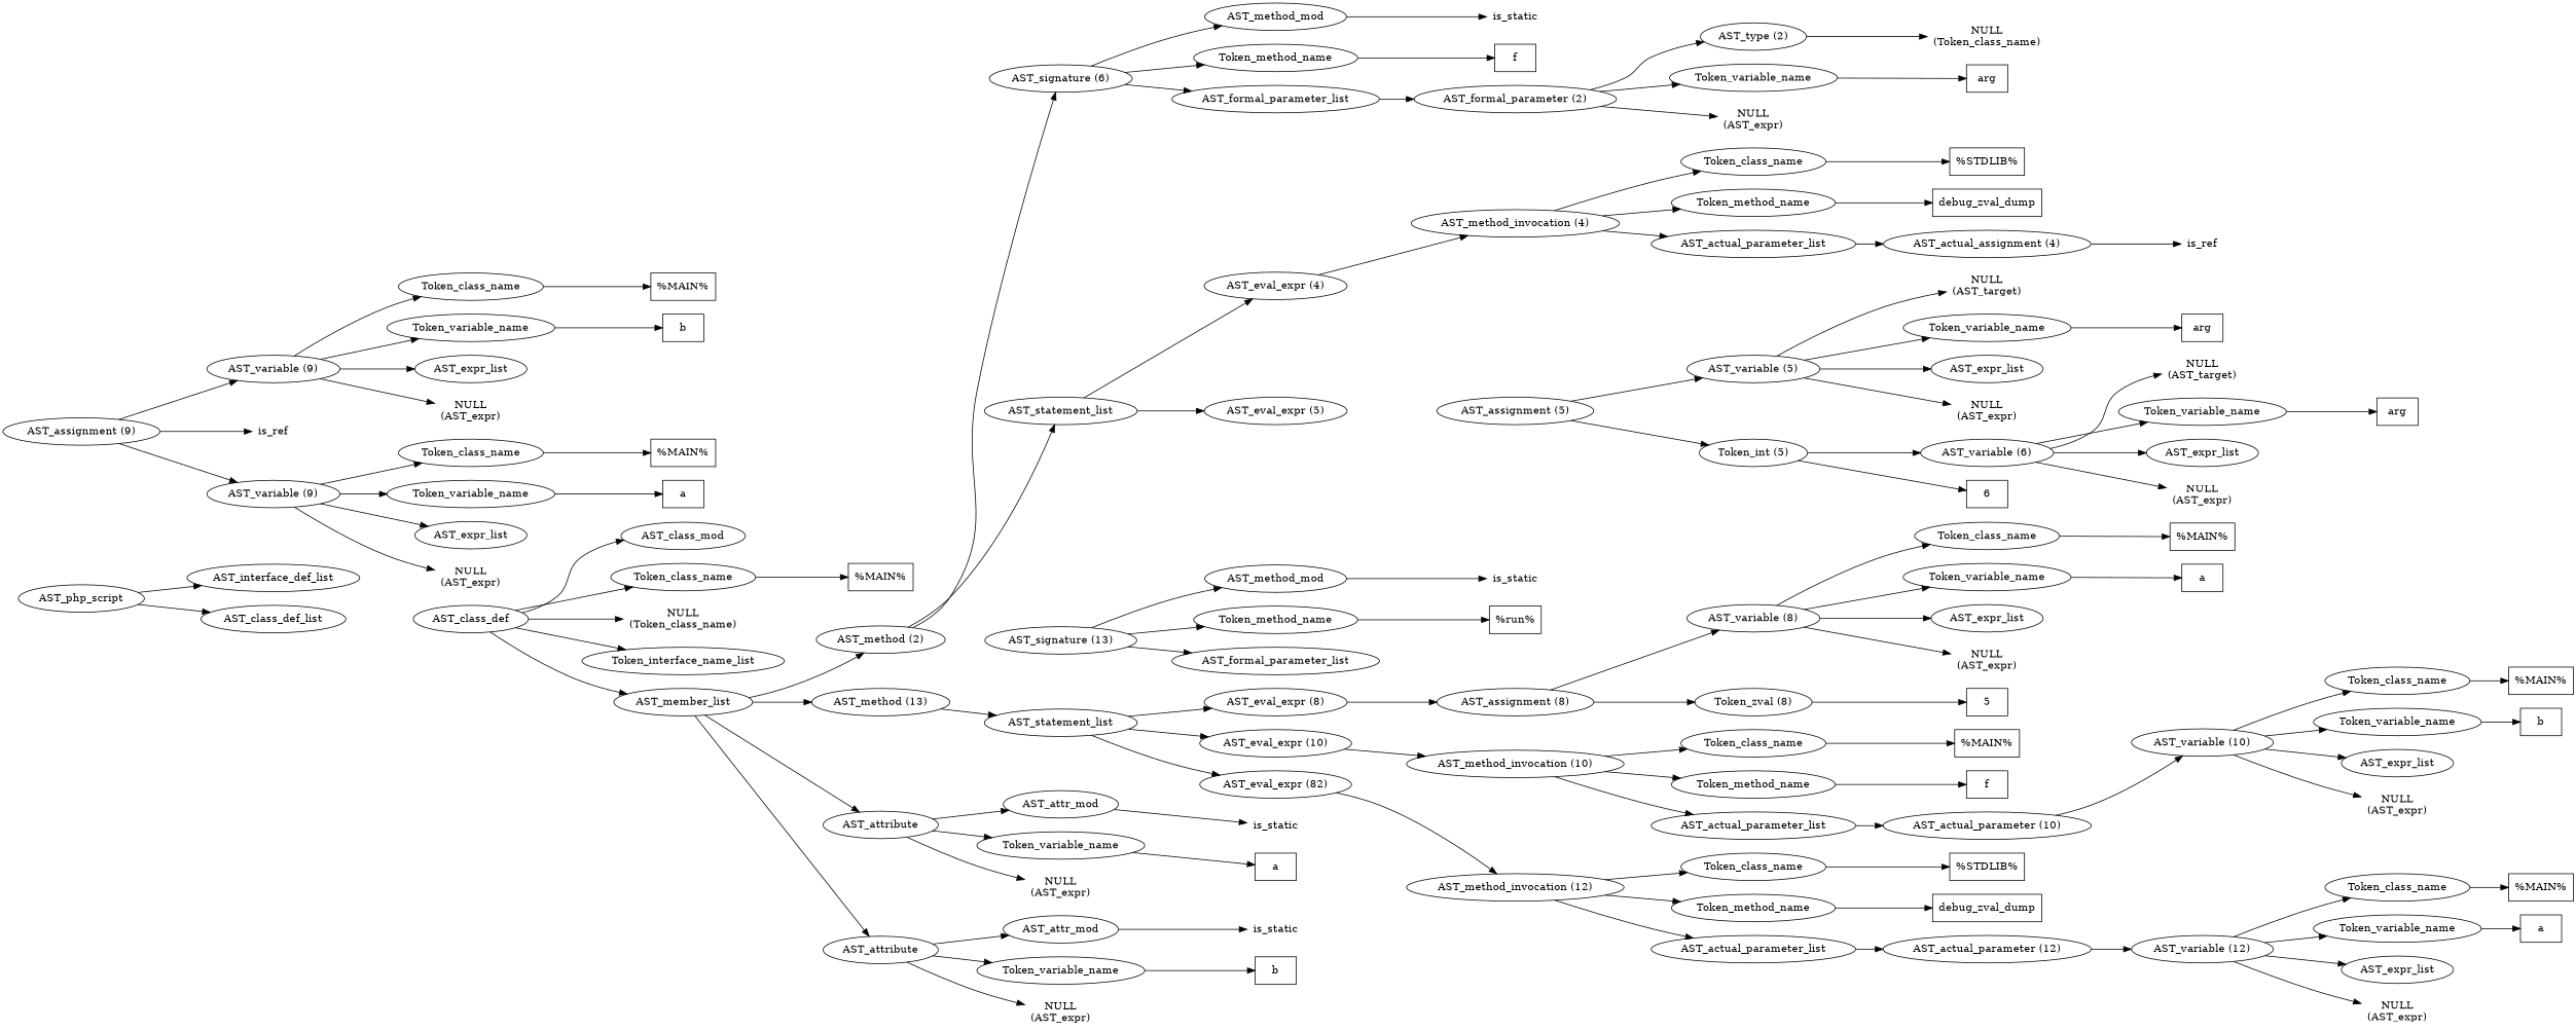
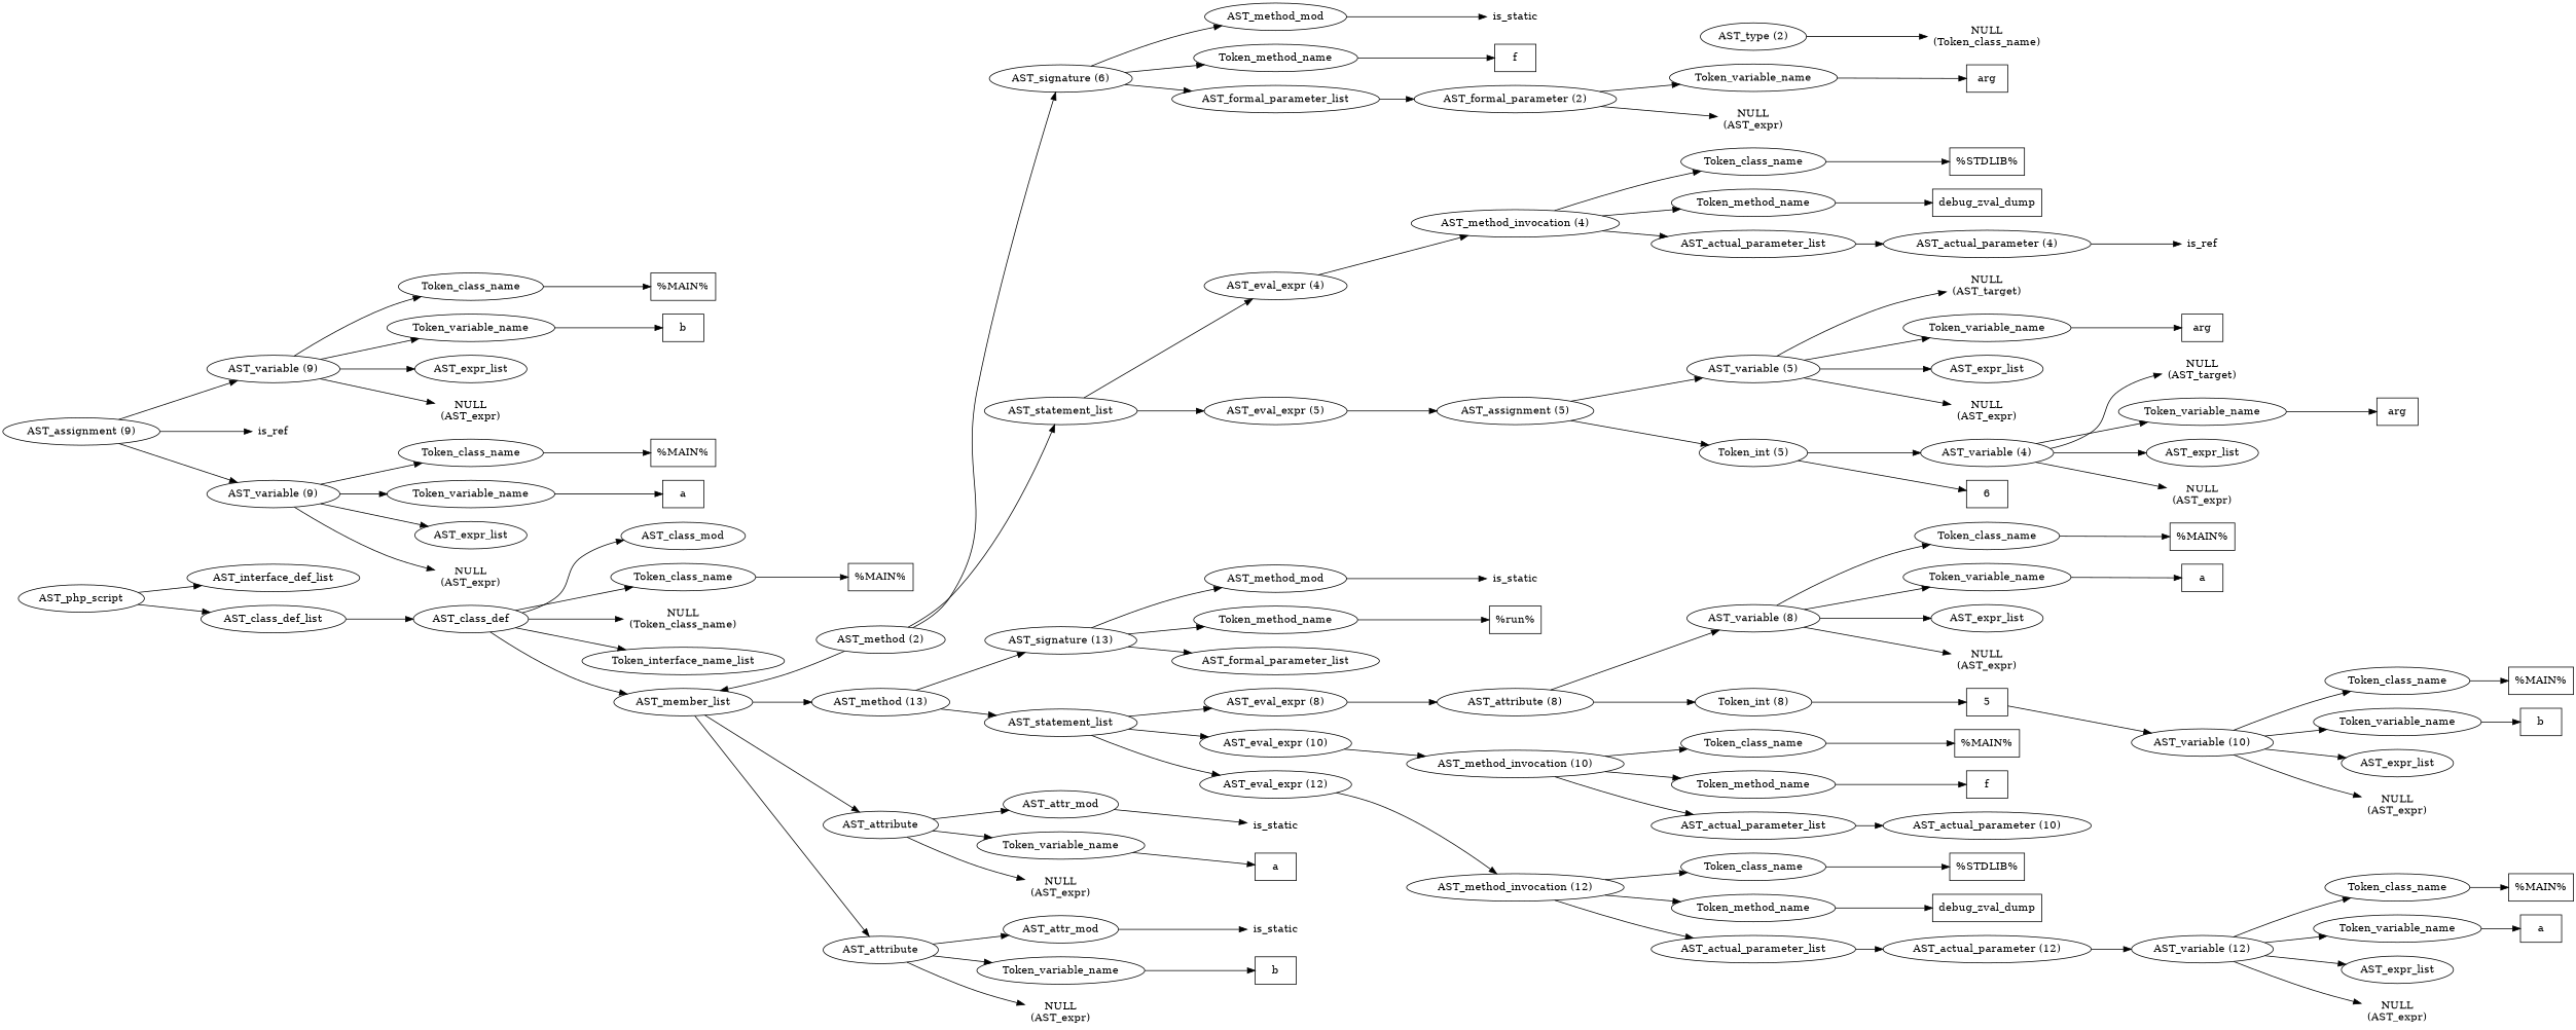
  digraph {
    rankdir=LR
    n1 [label=AST_php_script]
    n2 [label=AST_interface_def_list]
    n3 [label=AST_class_def_list]
    n4 [label=AST_class_def]
    n5 [label=AST_class_mod]
    n6 [label=Token_class_name]
    n7 [label="NULL\n(Token_class_name)" shape=plaintext]
    n8 [label=Token_interface_name_list]
    n9 [label=AST_member_list]
    n10 [label="%MAIN%" shape=box]
    n11 [label="AST_method (2)"]
    n12 [label="AST_method (13)"]
    n13 [label=AST_attribute]
    n14 [label=AST_attribute]
    n15 [label="AST_signature (6)"]
    n16 [label=AST_statement_list]
    n17 [label="AST_signature (13)"]
    n18 [label=AST_statement_list]
    n19 [label=AST_attr_mod]
    n20 [label=Token_variable_name]
    n21 [label="NULL\n(AST_expr)" shape=plaintext]
    n22 [label=AST_attr_mod]
    n23 [label=Token_variable_name]
    n24 [label="NULL\n(AST_expr)" shape=plaintext]
    n25 [label=AST_method_mod]
    n26 [label=Token_method_name]
    n27 [label=AST_formal_parameter_list]
    n28 [label="AST_eval_expr (4)"]
    n29 [label="AST_eval_expr (5)"]
    n30 [label=is_static shape=plaintext]
    n31 [label=f shape=box]
    n32 [label="AST_formal_parameter (2)"]
    n33 [label="AST_type (2)"]
    n34 [label=Token_variable_name]
    n35 [label="NULL\n(AST_expr)" shape=plaintext]
    n36 [label="NULL\n(Token_class_name)" shape=plaintext]
    n37 [label=arg shape=box]
    n38 [label="AST_method_invocation (4)"]
    n39 [label="AST_assignment (5)"]
    n40 [label=Token_class_name]
    n41 [label=Token_method_name]
    n42 [label=AST_actual_parameter_list]
    n43 [label="%STDLIB%" shape=box]
    n44 [label=debug_zval_dump shape=box]
-   n45 [label="AST_actual_assignment (4)"]
+   n45 [label="AST_actual_parameter (4)"]
    n46 [label=is_ref shape=plaintext]
-   n47 [label="AST_variable (6)"]
+   n47 [label="AST_variable (4)"]
    n48 [label="NULL\n(AST_target)" shape=plaintext]
    n49 [label=Token_variable_name]
    n50 [label=AST_expr_list]
    n51 [label="NULL\n(AST_expr)" shape=plaintext]
    n52 [label=arg shape=box]
    n53 [label="AST_variable (5)"]
    n54 [label="Token_int (5)"]
    n55 [label="NULL\n(AST_target)" shape=plaintext]
    n56 [label=Token_variable_name]
    n57 [label=AST_expr_list]
    n58 [label="NULL\n(AST_expr)" shape=plaintext]
    n59 [label=6 shape=box]
    n60 [label=arg shape=box]
    n61 [label=AST_method_mod]
    n62 [label=Token_method_name]
    n63 [label=AST_formal_parameter_list]
    n64 [label="AST_eval_expr (8)"]
    n65 [label="AST_eval_expr (10)"]
-   n66 [label="AST_eval_expr (82)"]
+   n66 [label="AST_eval_expr (12)"]
    n67 [label=is_static shape=plaintext]
    n68 [label="%run%" shape=box]
-   n69 [label="AST_assignment (8)"]
+   n69 [label="AST_attribute (8)"]
    n70 [label="AST_method_invocation (10)"]
    n71 [label="AST_method_invocation (12)"]
    n72 [label="AST_variable (8)"]
-   n73 [label="Token_zval (8)"]
+   n73 [label="Token_int (8)"]
    n74 [label=Token_class_name]
    n75 [label=Token_variable_name]
    n76 [label=AST_expr_list]
    n77 [label="NULL\n(AST_expr)" shape=plaintext]
    n78 [label=5 shape=box]
    n79 [label="%MAIN%" shape=box]
    n80 [label=a shape=box]
    n81 [label="AST_assignment (9)"]
    n82 [label="AST_variable (9)"]
    n83 [label=is_ref shape=plaintext]
    n84 [label="AST_variable (9)"]
    n85 [label=Token_class_name]
    n86 [label=Token_variable_name]
    n87 [label=AST_expr_list]
    n88 [label="NULL\n(AST_expr)" shape=plaintext]
    n89 [label=Token_class_name]
    n90 [label=Token_variable_name]
    n91 [label=AST_expr_list]
    n92 [label="NULL\n(AST_expr)" shape=plaintext]
    n93 [label="%MAIN%" shape=box]
    n94 [label=b shape=box]
    n95 [label="%MAIN%" shape=box]
    n96 [label=a shape=box]
    n97 [label=Token_class_name]
    n98 [label=Token_method_name]
    n99 [label=AST_actual_parameter_list]
    n100 [label="%MAIN%" shape=box]
    n101 [label=f shape=box]
    n102 [label="AST_actual_parameter (10)"]
    n103 [label="AST_variable (10)"]
    n104 [label=Token_class_name]
    n105 [label=Token_variable_name]
    n106 [label=AST_expr_list]
    n107 [label="NULL\n(AST_expr)" shape=plaintext]
    n108 [label="%MAIN%" shape=box]
    n109 [label=b shape=box]
    n110 [label=Token_class_name]
    n111 [label=Token_method_name]
    n112 [label=AST_actual_parameter_list]
    n113 [label="%STDLIB%" shape=box]
    n114 [label=debug_zval_dump shape=box]
    n115 [label="AST_actual_parameter (12)"]
    n116 [label="AST_variable (12)"]
    n117 [label=Token_class_name]
    n118 [label=Token_variable_name]
    n119 [label=AST_expr_list]
    n120 [label="NULL\n(AST_expr)" shape=plaintext]
    n121 [label="%MAIN%" shape=box]
    n122 [label=a shape=box]
    n123 [label=is_static shape=plaintext]
    n124 [label=a shape=box]
    n125 [label=is_static shape=plaintext]
    n126 [label=b shape=box]
    n1 -> n2
    n1 -> n3
+   n3 -> n4
    n4 -> n5
    n4 -> n6
    n4 -> n7
    n4 -> n8
    n4 -> n9
    n6 -> n10
-   n9 -> n11
+   n11 -> n9
    n9 -> n12
    n9 -> n13
    n9 -> n14
    n11 -> n15
    n11 -> n16
+   n12 -> n17
    n12 -> n18
    n13 -> n19
    n13 -> n20
    n13 -> n21
    n14 -> n22
    n14 -> n23
    n14 -> n24
    n15 -> n25
    n15 -> n26
    n15 -> n27
    n16 -> n28
    n16 -> n29
    n17 -> n61
    n17 -> n62
    n17 -> n63
    n18 -> n64
    n18 -> n65
    n18 -> n66
    n19 -> n123
    n20 -> n124
    n22 -> n125
    n23 -> n126
    n25 -> n30
    n26 -> n31
    n27 -> n32
    n28 -> n38
-   n32 -> n33
+   n29 -> n39
    n32 -> n34
    n32 -> n35
    n33 -> n36
    n34 -> n37
    n38 -> n40
    n38 -> n41
    n38 -> n42
    n39 -> n53
    n39 -> n54
    n40 -> n43
    n41 -> n44
    n42 -> n45
    n45 -> n46
    n47 -> n48
    n47 -> n49
    n47 -> n50
    n47 -> n51
    n49 -> n52
    n53 -> n55
    n53 -> n56
    n53 -> n57
    n53 -> n58
    n54 -> n47
    n54 -> n59
    n56 -> n60
    n61 -> n67
    n62 -> n68
    n64 -> n69
    n65 -> n70
    n66 -> n71
    n69 -> n72
    n69 -> n73
    n70 -> n97
    n70 -> n98
    n70 -> n99
    n71 -> n110
    n71 -> n111
    n71 -> n112
    n72 -> n74
    n72 -> n75
    n72 -> n76
    n72 -> n77
    n73 -> n78
    n74 -> n79
    n75 -> n80
    n81 -> n82
    n81 -> n83
    n81 -> n84
    n82 -> n85
    n82 -> n86
    n82 -> n87
    n82 -> n88
    n84 -> n89
    n84 -> n90
    n84 -> n91
    n84 -> n92
    n85 -> n93
    n86 -> n94
    n89 -> n95
    n90 -> n96
    n97 -> n100
    n98 -> n101
    n99 -> n102
-   n102 -> n103
+   n78 -> n103
    n103 -> n104
    n103 -> n105
    n103 -> n106
    n103 -> n107
    n104 -> n108
    n105 -> n109
    n110 -> n113
    n111 -> n114
    n112 -> n115
    n115 -> n116
    n116 -> n117
    n116 -> n118
    n116 -> n119
    n116 -> n120
    n117 -> n121
    n118 -> n122
  }
